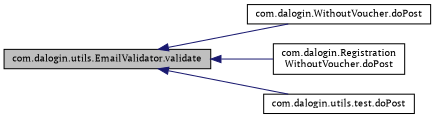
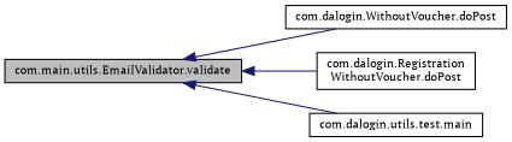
  digraph {
    fontname="PT Serif"
    rankdir=LR
    node [color=black fillcolor=white fontname="PT Serif" fontsize=10 shape=record style=filled]
    edge [color=midnightblue dir=back fontname="PT Serif" fontsize=10 labelfontname=Helvetica labelfontsize=10 style=solid]
-   n1 [fillcolor=grey75 fontcolor=black height=0.2 label="com.dalogin.utils.EmailValidator.validate" width=0.4]
+   n1 [fillcolor=grey75 fontcolor=black height=0.2 label="com.main.utils.EmailValidator.validate" width=0.4]
    n2 [height=0.2 label="com.dalogin.WithoutVoucher.doPost" width=0.4]
    n3 [height=0.2 label="com.dalogin.Registration\lWithoutVoucher.doPost" width=0.4]
-   n4 [height=0.2 label="com.dalogin.utils.test.doPost" width=0.4]
+   n4 [height=0.2 label="com.dalogin.utils.test.main" width=0.4]
    n1 -> n2
    n1 -> n3
    n1 -> n4
  }
